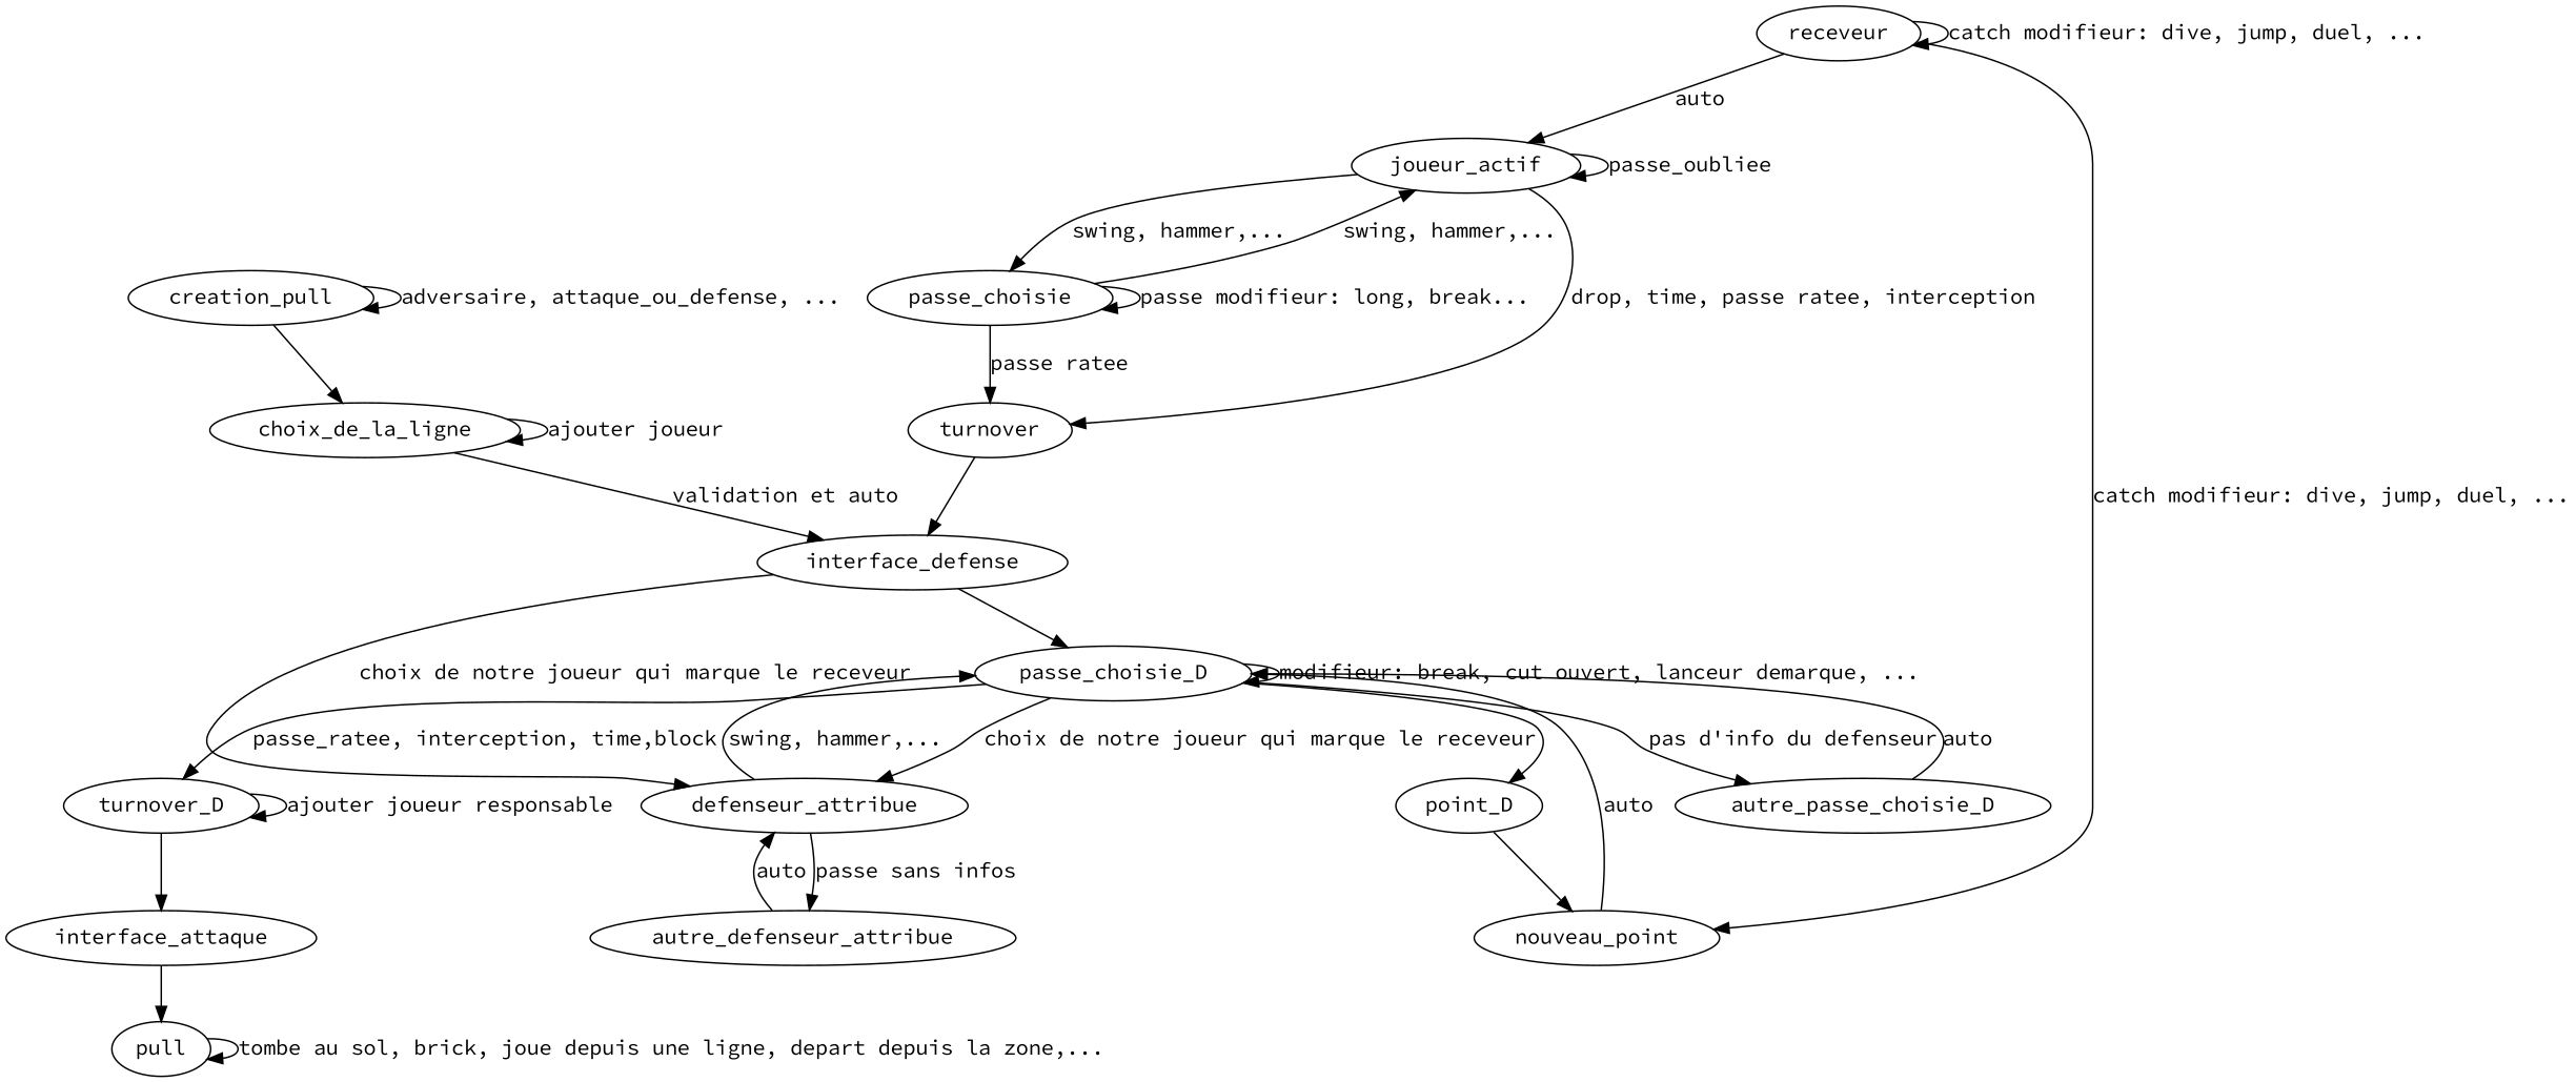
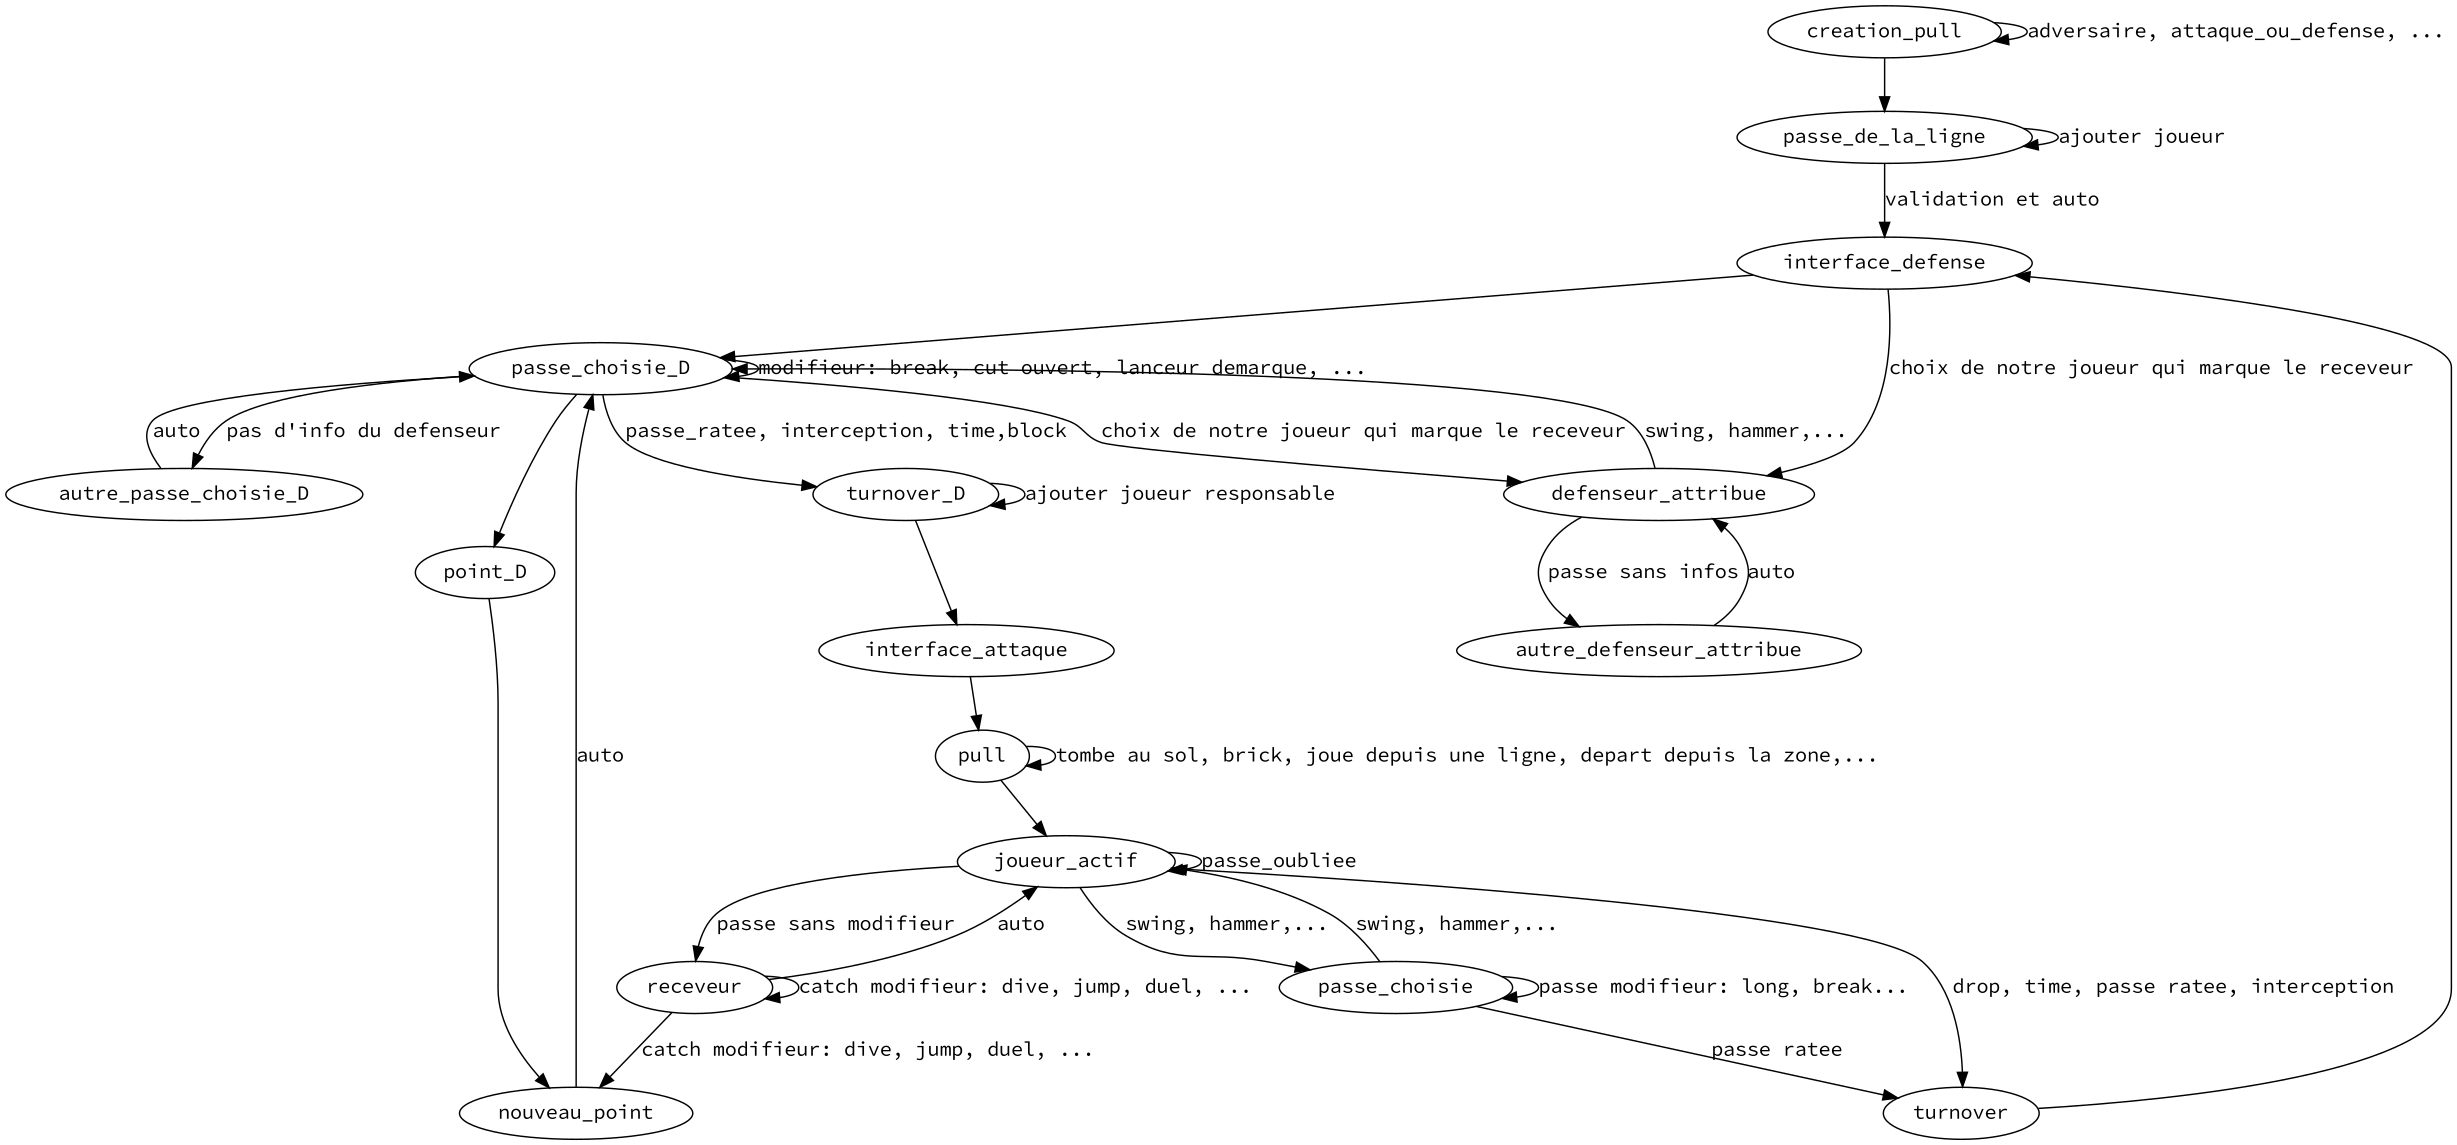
  digraph {
    fontname="Source Code Pro"
    node [fontname="Source Code Pro"]
    edge [fontname="Source Code Pro"]
    n1 [label=creation_pull]
-   choix_de_la_ligne
+   choix_de_la_ligne [label=passe_de_la_ligne]
    interface_defense
    passe_choisie_D
    defenseur_attribue
    interface_attaque
    pull
    autre_passe_choisie_D
    turnover_D
    point_D
    autre_defenseur_attribue
    joueur_actif
    passe_choisie
    turnover
    receveur
    nouveau_point
    n1 -> n1 [label="adversaire, attaque_ou_defense, ..."]
    n1 -> choix_de_la_ligne
    choix_de_la_ligne -> choix_de_la_ligne [label="ajouter joueur"]
    choix_de_la_ligne -> interface_defense [label="validation et auto"]
    interface_defense -> passe_choisie_D
    interface_defense -> defenseur_attribue [label="choix de notre joueur qui marque le receveur"]
    passe_choisie_D -> passe_choisie_D [label="modifieur: break, cut ouvert, lanceur demarque, ..."]
    passe_choisie_D -> defenseur_attribue [label="choix de notre joueur qui marque le receveur"]
    passe_choisie_D -> autre_passe_choisie_D [label="pas d'info du defenseur"]
    passe_choisie_D -> turnover_D [label="passe_ratee, interception, time,block"]
    passe_choisie_D -> point_D
    defenseur_attribue -> passe_choisie_D [label="swing, hammer,..."]
    defenseur_attribue -> autre_defenseur_attribue [label="passe sans infos"]
    interface_attaque -> pull
    pull -> pull [label="tombe au sol, brick, joue depuis une ligne, depart depuis la zone,..."]
+   pull -> joueur_actif
    autre_passe_choisie_D -> passe_choisie_D [label=auto]
    turnover_D -> interface_attaque
    turnover_D -> turnover_D [label="ajouter joueur responsable"]
    point_D -> nouveau_point
    autre_defenseur_attribue -> defenseur_attribue [label=auto]
    joueur_actif -> joueur_actif [label=passe_oubliee]
    joueur_actif -> passe_choisie [label="swing, hammer,..."]
    joueur_actif -> turnover [label="drop, time, passe ratee, interception"]
+   joueur_actif -> receveur [label="passe sans modifieur"]
    passe_choisie -> joueur_actif [label="swing, hammer,..."]
    passe_choisie -> passe_choisie [label="passe modifieur: long, break..."]
    passe_choisie -> turnover [label="passe ratee"]
    turnover -> interface_defense
    receveur -> joueur_actif [label=auto]
    receveur -> receveur [label="catch modifieur: dive, jump, duel, ..."]
    receveur -> nouveau_point [label="catch modifieur: dive, jump, duel, ..."]
    nouveau_point -> passe_choisie_D [label=auto]
  }
